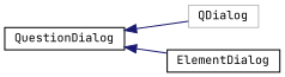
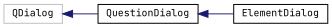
  digraph {
    fontname="JetBrains Mono"
    rankdir=LR
    node [color=black fillcolor=white fontname="JetBrains Mono" fontsize=10 shape=record style=filled]
    edge [color=midnightblue dir=back fontname="JetBrains Mono" fontsize=10 labelfontname=Helvetica labelfontsize=10 style=solid]
    n1 [color=grey75 height=0.2 label=QDialog width=0.4]
    n2 [height=0.2 label=QuestionDialog width=0.4]
    n3 [height=0.2 label=ElementDialog width=0.4]
-   n2 -> n1
+   n1 -> n2
    n2 -> n3
  }
